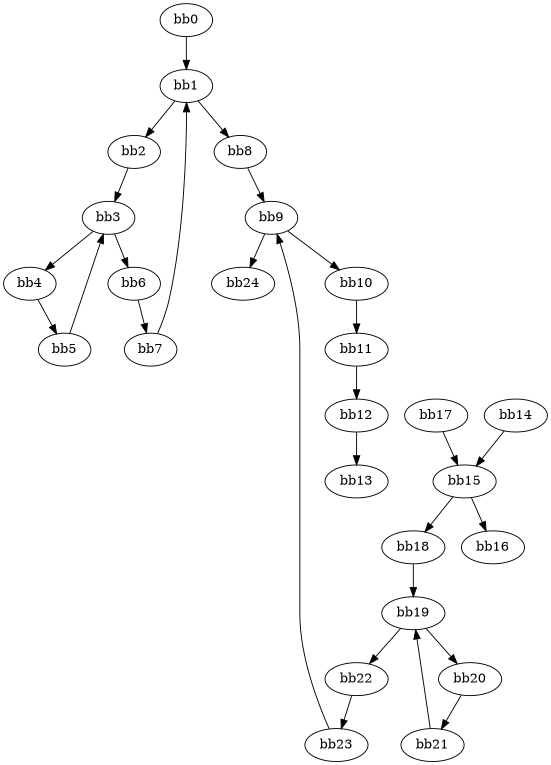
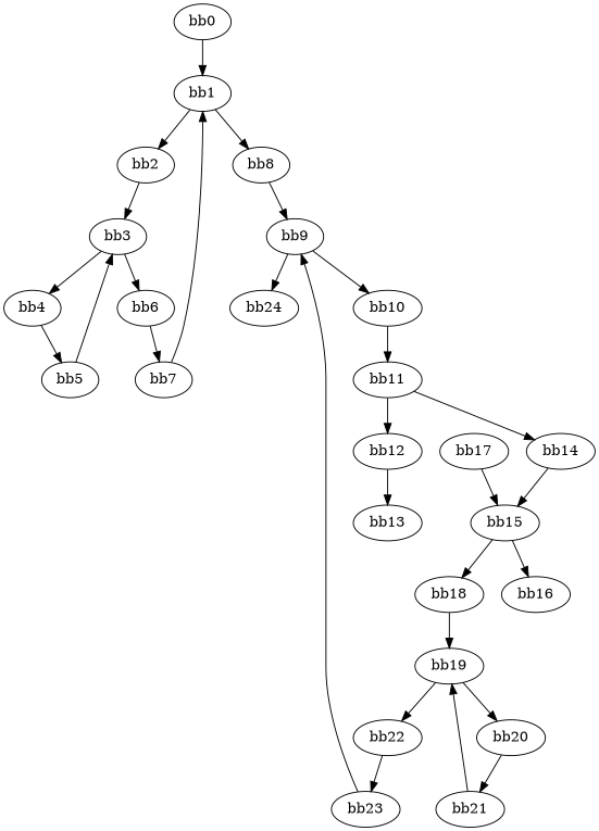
  digraph {
    n1 [label=bb0]
    n2 [label=bb1]
    n3 [label=bb2]
    n4 [label=bb8]
    n5 [label=bb3]
    n6 [label=bb9]
    n7 [label=bb4]
    n8 [label=bb6]
    n9 [label=bb5]
    n10 [label=bb7]
    n11 [label=bb10]
    n12 [label=bb24]
    n13 [label=bb11]
    n14 [label=bb12]
    n15 [label=bb14]
    n16 [label=bb13]
    n17 [label=bb15]
    n18 [label=bb16]
    n19 [label=bb18]
    n20 [label=bb19]
    n21 [label=bb17]
    n22 [label=bb20]
    n23 [label=bb22]
    n24 [label=bb21]
    n25 [label=bb23]
    n1 -> n2
    n2 -> n3
    n2 -> n4
    n3 -> n5
    n4 -> n6
    n5 -> n7
    n5 -> n8
    n6 -> n11
    n6 -> n12
    n7 -> n9
    n8 -> n10
    n9 -> n5
    n10 -> n2
    n11 -> n13
    n13 -> n14
+   n13 -> n15
    n14 -> n16
    n15 -> n17
    n17 -> n18
    n17 -> n19
    n19 -> n20
    n20 -> n22
    n20 -> n23
    n21 -> n17
    n22 -> n24
    n23 -> n25
    n24 -> n20
    n25 -> n6
  }
